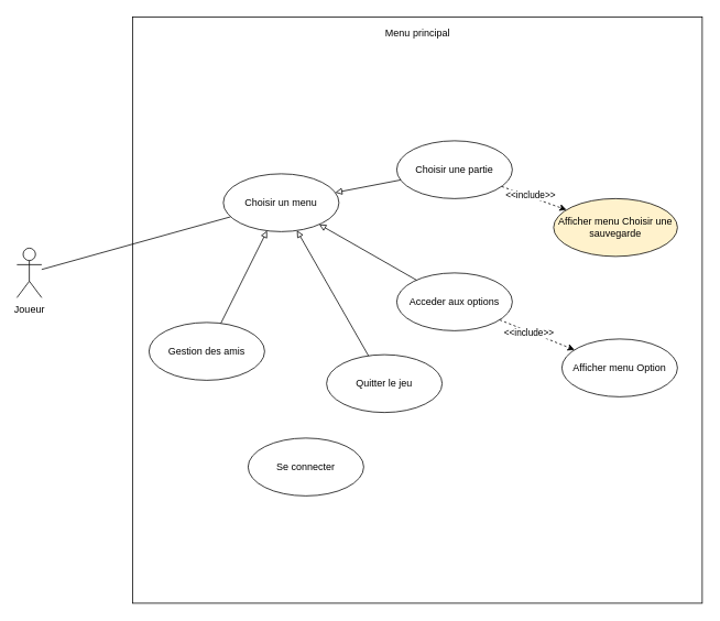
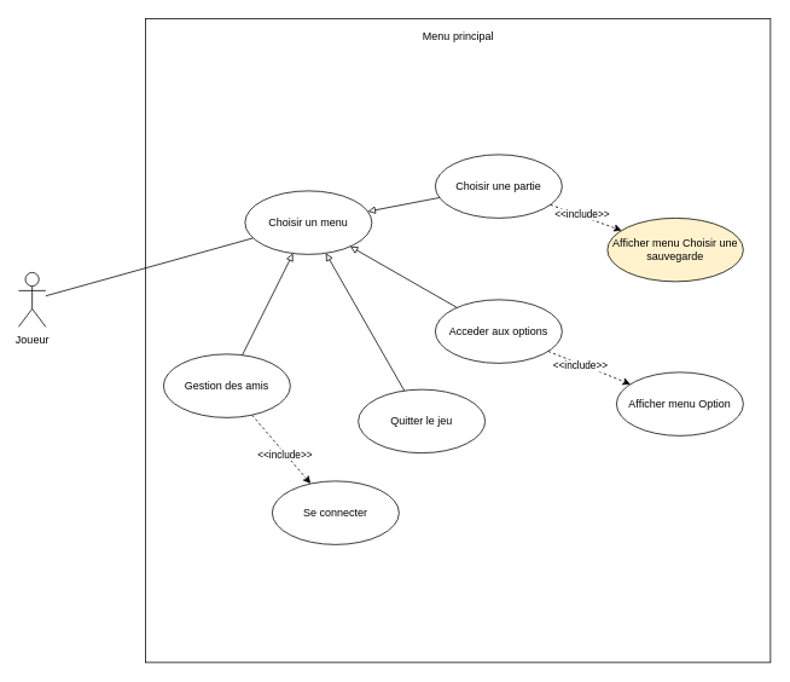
  <mxCell id="0" />
  <mxCell id="1" parent="0" />
  <mxCell id="2" value="" style="html=1;" parent="1" vertex="1"><mxGeometry x="160" y="20" width="690" height="710" as="geometry" /></mxCell>
  <mxCell id="3" style="edgeStyle=none;rounded=0;orthogonalLoop=1;jettySize=auto;html=1;endArrow=none;endFill=0;" parent="1" source="4" target="24" edge="1"><mxGeometry relative="1" as="geometry" /></mxCell>
  <mxCell id="4" value="Joueur" style="shape=umlActor;verticalLabelPosition=bottom;verticalAlign=top;html=1;outlineConnect=0;" parent="1" vertex="1"><mxGeometry x="20" y="300" width="30" height="60" as="geometry" /></mxCell>
  <mxCell id="5" style="edgeStyle=none;rounded=0;orthogonalLoop=1;jettySize=auto;html=1;dashed=1;endArrow=classic;endFill=1;" parent="1" source="7" target="14" edge="1"><mxGeometry relative="1" as="geometry" /></mxCell>
  <mxCell id="6" value="&amp;lt;&amp;lt;include&amp;gt;&amp;gt;" style="edgeLabel;html=1;align=center;verticalAlign=middle;resizable=0;points=[];" parent="5" vertex="1" connectable="0"><mxGeometry x="-0.225" y="-2" relative="1" as="geometry"><mxPoint as="offset" /></mxGeometry></mxCell>
  <mxCell id="7" value="Acceder aux options" style="ellipse;whiteSpace=wrap;html=1;" parent="1" vertex="1"><mxGeometry x="480" y="330" width="140" height="70" as="geometry" /></mxCell>
  <mxCell id="8" value="Choisir une partie" style="ellipse;whiteSpace=wrap;html=1;" parent="1" vertex="1"><mxGeometry x="480" y="170" width="140" height="70" as="geometry" /></mxCell>
  <mxCell id="9" style="edgeStyle=none;rounded=0;orthogonalLoop=1;jettySize=auto;html=1;endArrow=classic;endFill=1;dashed=1;" parent="1" source="8" target="13" edge="1"><mxGeometry relative="1" as="geometry"><mxPoint x="627.14" y="250.874" as="sourcePoint" /></mxGeometry></mxCell>
  <mxCell id="10" value="Text" style="edgeLabel;html=1;align=center;verticalAlign=middle;resizable=0;points=[];" parent="9" vertex="1" connectable="0"><mxGeometry x="-0.166" relative="1" as="geometry"><mxPoint y="1" as="offset" /></mxGeometry></mxCell>
  <mxCell id="11" value="&amp;lt;&amp;lt;include&amp;gt;&amp;gt;" style="edgeLabel;html=1;align=center;verticalAlign=middle;resizable=0;points=[];" parent="9" vertex="1" connectable="0"><mxGeometry x="-0.132" y="2" relative="1" as="geometry"><mxPoint as="offset" /></mxGeometry></mxCell>
  <mxCell id="12" value="Quitter le jeu" style="ellipse;whiteSpace=wrap;html=1;" parent="1" vertex="1"><mxGeometry x="395" y="429" width="140" height="70" as="geometry" /></mxCell>
  <mxCell id="13" value="Afficher menu Choisir une sauvegarde" style="ellipse;whiteSpace=wrap;html=1;fillColor=#fff2cc;" parent="1" vertex="1"><mxGeometry x="670" y="240" width="150" height="70" as="geometry" /></mxCell>
  <mxCell id="14" value="Afficher menu Option" style="ellipse;whiteSpace=wrap;html=1;" parent="1" vertex="1"><mxGeometry x="680" y="410" width="140" height="70" as="geometry" /></mxCell>
  <mxCell id="15" value="Menu principal" style="text;html=1;align=center;verticalAlign=middle;resizable=0;points=[];autosize=1;strokeColor=none;" parent="1" vertex="1"><mxGeometry x="460" y="30" width="90" height="20" as="geometry" /></mxCell>
  <mxCell id="16" value="Se connecter" style="ellipse;whiteSpace=wrap;html=1;" parent="1" vertex="1"><mxGeometry x="300" y="530" width="140" height="70" as="geometry" /></mxCell>
+ <mxCell id="17" style="edgeStyle=none;rounded=0;orthogonalLoop=1;jettySize=auto;html=1;startArrow=none;startFill=0;endArrow=classic;endFill=1;dashed=1;" parent="1" source="19" target="16" edge="1"><mxGeometry relative="1" as="geometry" /></mxCell>
+ <mxCell id="18" value="&amp;lt;&amp;lt;include&amp;gt;&amp;gt;" style="edgeLabel;html=1;align=center;verticalAlign=middle;resizable=0;points=[];" parent="17" vertex="1" connectable="0"><mxGeometry x="0.121" y="-1" relative="1" as="geometry"><mxPoint as="offset" /></mxGeometry></mxCell>
  <mxCell id="19" value="Gestion des amis" style="ellipse;whiteSpace=wrap;html=1;" parent="1" vertex="1"><mxGeometry x="180" y="390" width="140" height="70" as="geometry" /></mxCell>
  <mxCell id="20" style="edgeStyle=none;rounded=0;orthogonalLoop=1;jettySize=auto;html=1;startArrow=block;startFill=0;endArrow=none;endFill=0;" parent="1" source="24" target="8" edge="1"><mxGeometry relative="1" as="geometry"><mxPoint x="510.952" y="230.754" as="targetPoint" /></mxGeometry></mxCell>
  <mxCell id="21" style="edgeStyle=none;rounded=0;orthogonalLoop=1;jettySize=auto;html=1;startArrow=block;startFill=0;endArrow=none;endFill=0;" parent="1" source="24" target="7" edge="1"><mxGeometry relative="1" as="geometry" /></mxCell>
  <mxCell id="22" style="edgeStyle=none;rounded=0;orthogonalLoop=1;jettySize=auto;html=1;startArrow=block;startFill=0;endArrow=none;endFill=0;" parent="1" source="24" target="12" edge="1"><mxGeometry relative="1" as="geometry" /></mxCell>
  <mxCell id="23" style="rounded=0;orthogonalLoop=1;jettySize=auto;html=1;endArrow=none;endFill=0;startArrow=block;startFill=0;" parent="1" source="24" target="19" edge="1"><mxGeometry relative="1" as="geometry" /></mxCell>
  <mxCell id="24" value="Choisir un menu" style="ellipse;whiteSpace=wrap;html=1;" parent="1" vertex="1"><mxGeometry x="270" y="210" width="140" height="70" as="geometry" /></mxCell>
